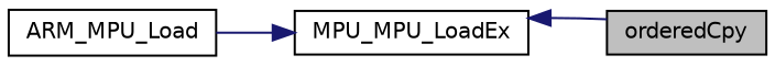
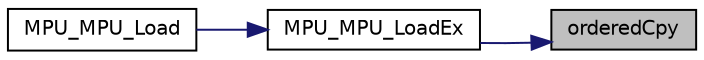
  digraph {
    rankdir=RL
    node [color=black fillcolor=white fontname=Helvetica fontsize=10 shape=record style=filled]
    edge [color=midnightblue dir=back fontname=Helvetica fontsize=10 labelfontname=Helvetica labelfontsize=10 style=solid]
    n1 [fillcolor=grey75 fontcolor=black height=0.2 label=orderedCpy width=0.4]
    n2 [height=0.2 label=MPU_MPU_LoadEx width=0.4]
-   n3 [height=0.2 label=ARM_MPU_Load width=0.4]
-   n2 -> n1
+   n3 [height=0.2 label=MPU_MPU_Load width=0.4]
+   n1 -> n2
    n2 -> n3
  }
